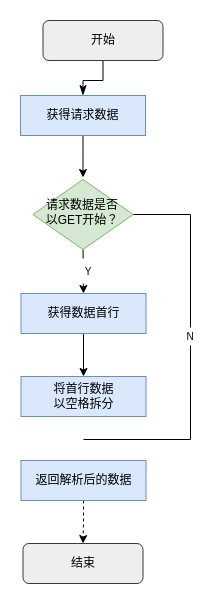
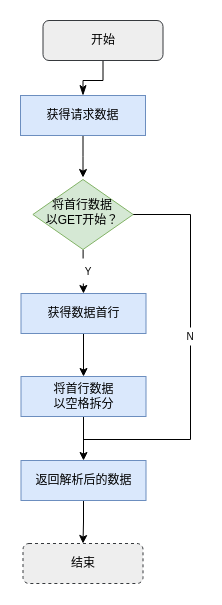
  <mxCell id="0" />
  <mxCell id="1" parent="0" />
  <mxCell id="2" value="" style="rounded=0;html=1;jettySize=auto;orthogonalLoop=1;fontSize=11;endArrow=classicThin;endFill=1;endSize=8;strokeWidth=1;shadow=0;labelBackgroundColor=none;edgeStyle=orthogonalEdgeStyle;movable=1;resizable=1;rotatable=1;deletable=1;editable=1;locked=0;connectable=1;entryX=0.5;entryY=0;entryDx=0;entryDy=0;" parent="1" source="3" target="5" edge="1"><mxGeometry relative="1" as="geometry"><mxPoint x="82.5" y="89" as="targetPoint" /></mxGeometry></mxCell>
  <mxCell id="3" value="开始" style="rounded=1;whiteSpace=wrap;html=1;fontSize=12;glass=0;strokeWidth=1;shadow=0;fillColor=#eeeeee;strokeColor=#36393d;" parent="1" vertex="1"><mxGeometry x="42.5" y="20" width="120" height="40" as="geometry" /></mxCell>
  <mxCell id="4" value="" style="edgeStyle=orthogonalEdgeStyle;rounded=0;orthogonalLoop=1;jettySize=auto;html=1;" parent="1" source="5" edge="1"><mxGeometry relative="1" as="geometry"><mxPoint x="82.5" y="177" as="targetPoint" /></mxGeometry></mxCell>
  <mxCell id="5" value="获得请求数据" style="rounded=0;whiteSpace=wrap;html=1;fillColor=#dae8fc;strokeColor=#6c8ebf;" parent="1" vertex="1"><mxGeometry x="20" y="95" width="125" height="40" as="geometry" /></mxCell>
  <mxCell id="6" value="" style="edgeStyle=orthogonalEdgeStyle;rounded=0;orthogonalLoop=1;jettySize=auto;html=1;" parent="1" source="7" target="9" edge="1"><mxGeometry relative="1" as="geometry" /></mxCell>
  <mxCell id="7" value="获得数据首行" style="rounded=0;whiteSpace=wrap;html=1;fillColor=#dae8fc;strokeColor=#6c8ebf;" parent="1" vertex="1"><mxGeometry x="20.5" y="293" width="125" height="40" as="geometry" /></mxCell>
+ <mxCell id="8" value="" style="edgeStyle=orthogonalEdgeStyle;rounded=0;orthogonalLoop=1;jettySize=auto;html=1;" parent="1" source="9" target="16" edge="1"><mxGeometry relative="1" as="geometry" /></mxCell>
  <mxCell id="9" value="将首行数据&lt;br&gt;以空格拆分" style="rounded=0;whiteSpace=wrap;html=1;fillColor=#dae8fc;strokeColor=#6c8ebf;" parent="1" vertex="1"><mxGeometry x="20.5" y="376" width="125" height="40" as="geometry" /></mxCell>
  <mxCell id="10" value="" style="edgeStyle=orthogonalEdgeStyle;rounded=0;orthogonalLoop=1;jettySize=auto;html=1;" parent="1" source="12" target="7" edge="1"><mxGeometry relative="1" as="geometry" /></mxCell>
  <mxCell id="11" value="" style="edgeStyle=orthogonalEdgeStyle;rounded=0;orthogonalLoop=1;jettySize=auto;html=1;endArrow=none;endFill=0;" parent="1" source="12" edge="1"><mxGeometry relative="1" as="geometry"><mxPoint x="83" y="439" as="targetPoint" /><Array as="points"><mxPoint x="190" y="214" /><mxPoint x="190" y="439" /></Array></mxGeometry></mxCell>
- <mxCell id="12" value="请求数据是否&lt;br&gt;以GET开始？" style="rhombus;whiteSpace=wrap;html=1;shadow=0;fontFamily=Helvetica;fontSize=12;align=center;strokeWidth=1;spacing=6;spacingTop=-4;fillColor=#d5e8d4;strokeColor=#82b366;" parent="1" vertex="1"><mxGeometry x="32.38" y="179" width="100.25" height="70" as="geometry" /></mxCell>
+ <mxCell id="12" value="将首行数据&lt;br&gt;以GET开始？" style="rhombus;whiteSpace=wrap;html=1;shadow=0;fontFamily=Helvetica;fontSize=12;align=center;strokeWidth=1;spacing=6;spacingTop=-4;fillColor=#d5e8d4;strokeColor=#82b366;" parent="1" vertex="1"><mxGeometry x="32.38" y="179" width="100.25" height="70" as="geometry" /></mxCell>
  <mxCell id="13" value="&lt;font style=&quot;font-size: 10px;&quot;&gt;Y&lt;/font&gt;" style="text;html=1;strokeColor=none;fillColor=default;align=center;verticalAlign=middle;whiteSpace=wrap;rounded=0;" parent="1" vertex="1"><mxGeometry x="73" y="258" width="30" height="25" as="geometry" /></mxCell>
- <mxCell id="14" value="结束" style="rounded=1;whiteSpace=wrap;html=1;fontSize=12;glass=0;strokeWidth=1;shadow=0;fillColor=#eeeeee;strokeColor=#36393d;" parent="1" vertex="1"><mxGeometry x="22.5" y="543" width="120" height="40" as="geometry" /></mxCell>
- <mxCell id="15" value="" style="edgeStyle=orthogonalEdgeStyle;rounded=0;orthogonalLoop=1;jettySize=auto;html=1;dashed=1;" parent="1" source="16" target="14" edge="1"><mxGeometry relative="1" as="geometry" /></mxCell>
+ <mxCell id="14" value="结束" style="rounded=1;whiteSpace=wrap;html=1;fontSize=12;glass=0;strokeWidth=1;shadow=0;fillColor=#eeeeee;strokeColor=#36393d;dashed=1;" parent="1" vertex="1"><mxGeometry x="22.5" y="543" width="120" height="40" as="geometry" /></mxCell>
+ <mxCell id="15" value="" style="edgeStyle=orthogonalEdgeStyle;rounded=0;orthogonalLoop=1;jettySize=auto;html=1;" parent="1" source="16" target="14" edge="1"><mxGeometry relative="1" as="geometry" /></mxCell>
  <mxCell id="16" value="返回解析后的数据" style="rounded=0;whiteSpace=wrap;html=1;fillColor=#dae8fc;strokeColor=#6c8ebf;" parent="1" vertex="1"><mxGeometry x="20.5" y="460" width="125" height="40" as="geometry" /></mxCell>
  <mxCell id="17" value="&lt;font style=&quot;font-size: 10px;&quot;&gt;N&lt;/font&gt;" style="text;html=1;strokeColor=none;fillColor=default;align=center;verticalAlign=middle;whiteSpace=wrap;rounded=0;" parent="1" vertex="1"><mxGeometry x="180" y="327" width="20" height="18" as="geometry" /></mxCell>
